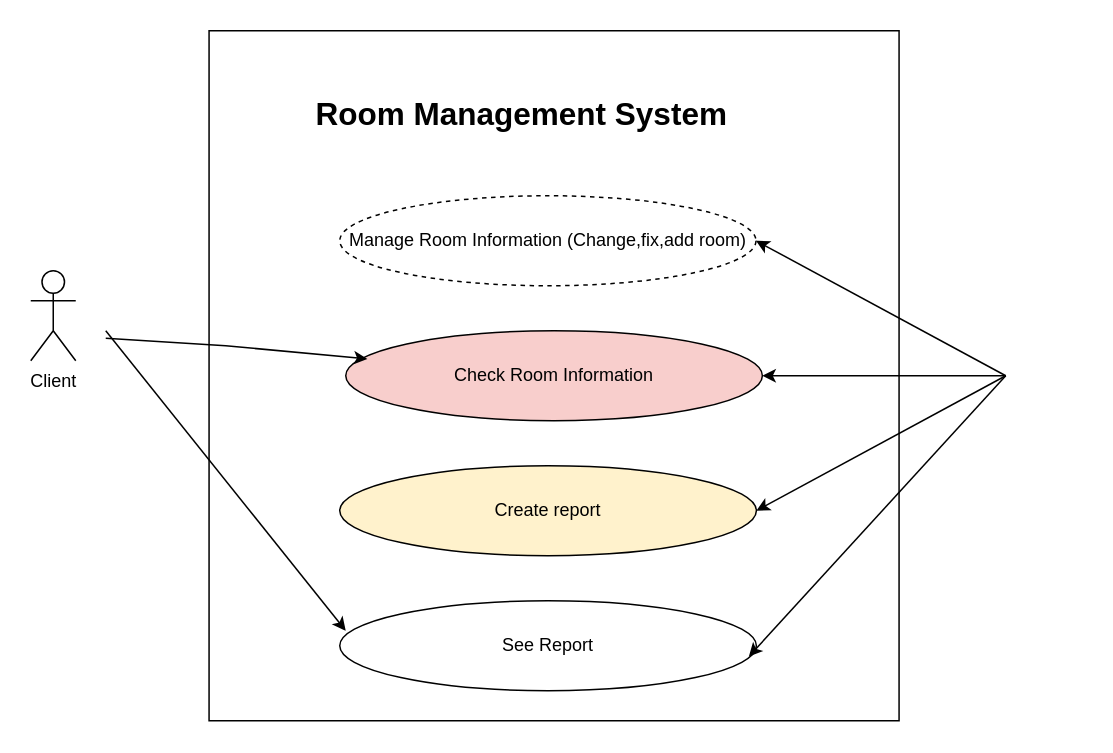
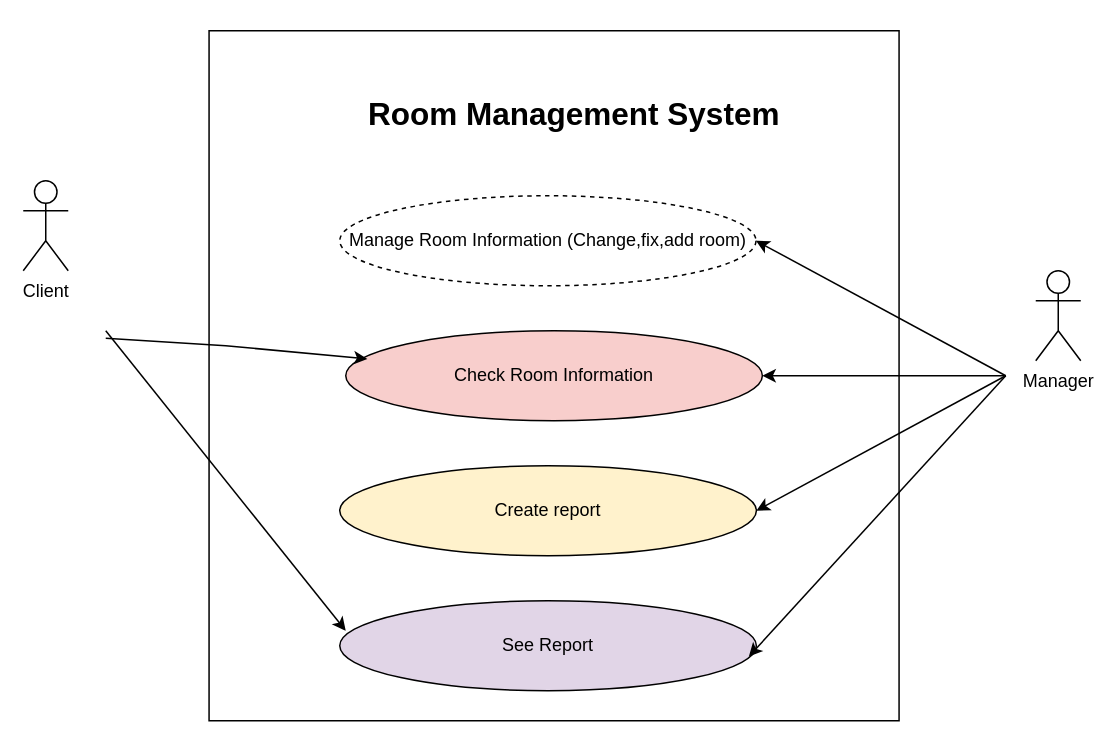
  <mxCell id="0" />
  <mxCell id="1" parent="0" />
  <mxCell id="2" value="" style="whiteSpace=wrap;html=1;aspect=fixed;" vertex="1" parent="1"><mxGeometry x="138.88" y="20" width="460" height="460" as="geometry" /></mxCell>
  <mxCell id="3" value="Manage Room Information (Change,fix,add room)" style="ellipse;whiteSpace=wrap;html=1;dashed=1;" vertex="1" parent="1"><mxGeometry x="226" y="130" width="277.5" height="60" as="geometry" /></mxCell>
- <mxCell id="4" value="Room Management System" style="text;html=1;strokeColor=none;fillColor=none;align=center;verticalAlign=middle;whiteSpace=wrap;rounded=0;fontSize=21;fontStyle=1" vertex="1" parent="1"><mxGeometry x="205" y="40" width="285" height="70" as="geometry" /></mxCell>
+ <mxCell id="4" value="Room Management System" style="text;html=1;strokeColor=none;fillColor=none;align=center;verticalAlign=middle;whiteSpace=wrap;rounded=0;fontSize=21;fontStyle=1" vertex="1" parent="1"><mxGeometry x="240" y="40" width="285" height="70" as="geometry" /></mxCell>
  <mxCell id="5" value="Create report" style="ellipse;whiteSpace=wrap;html=1;fillColor=#fff2cc;" vertex="1" parent="1"><mxGeometry x="226" y="310" width="277.75" height="60" as="geometry" /></mxCell>
  <mxCell id="6" value="Check Room Information" style="ellipse;whiteSpace=wrap;html=1;fillColor=#f8cecc;" vertex="1" parent="1"><mxGeometry x="230" y="220" width="277.75" height="60" as="geometry" /></mxCell>
- <mxCell id="7" value="Client" style="shape=umlActor;verticalLabelPosition=bottom;verticalAlign=top;html=1;outlineConnect=0;" vertex="1" parent="1"><mxGeometry x="20" y="180" width="30" height="60" as="geometry" /></mxCell>
+ <mxCell id="7" value="Client" style="shape=umlActor;verticalLabelPosition=bottom;verticalAlign=top;html=1;outlineConnect=0;" vertex="1" parent="1"><mxGeometry x="15" y="120" width="30" height="60" as="geometry" /></mxCell>
+ <mxCell id="8" value="Manager" style="shape=umlActor;verticalLabelPosition=bottom;verticalAlign=top;html=1;outlineConnect=0;" vertex="1" parent="1"><mxGeometry x="690" y="180" width="30" height="60" as="geometry" /></mxCell>
  <mxCell id="9" value="" style="endArrow=classic;html=1;rounded=0;" edge="1" parent="1"><mxGeometry width="50" height="50" relative="1" as="geometry"><mxPoint x="70" y="220" as="sourcePoint" /><mxPoint x="230" y="420" as="targetPoint" /><Array as="points"><mxPoint x="70" y="220" /></Array></mxGeometry></mxCell>
  <mxCell id="10" value="" style="endArrow=classic;html=1;rounded=0;entryX=0.052;entryY=0.313;entryDx=0;entryDy=0;entryPerimeter=0;" edge="1" parent="1" target="6"><mxGeometry width="50" height="50" relative="1" as="geometry"><mxPoint x="70" y="225" as="sourcePoint" /><mxPoint x="233.029" y="233.769" as="targetPoint" /><Array as="points"><mxPoint x="150" y="230" /></Array></mxGeometry></mxCell>
- <mxCell id="11" value="See Report" style="ellipse;whiteSpace=wrap;html=1;" vertex="1" parent="1"><mxGeometry x="226" y="400" width="277.75" height="60" as="geometry" /></mxCell>
+ <mxCell id="11" value="See Report" style="ellipse;whiteSpace=wrap;html=1;fillColor=#e1d5e7;" vertex="1" parent="1"><mxGeometry x="226" y="400" width="277.75" height="60" as="geometry" /></mxCell>
  <mxCell id="12" value="" style="endArrow=classic;html=1;rounded=0;entryX=0.982;entryY=0.62;entryDx=0;entryDy=0;entryPerimeter=0;" edge="1" parent="1" target="11"><mxGeometry width="50" height="50" relative="1" as="geometry"><mxPoint x="670" y="250" as="sourcePoint" /><mxPoint x="690" y="300" as="targetPoint" /></mxGeometry></mxCell>
  <mxCell id="13" value="" style="endArrow=classic;html=1;rounded=0;entryX=1;entryY=0.5;entryDx=0;entryDy=0;" edge="1" parent="1" target="5"><mxGeometry width="50" height="50" relative="1" as="geometry"><mxPoint x="670" y="250" as="sourcePoint" /><mxPoint x="700" y="260" as="targetPoint" /></mxGeometry></mxCell>
  <mxCell id="14" value="" style="endArrow=classic;html=1;rounded=0;entryX=1;entryY=0.5;entryDx=0;entryDy=0;" edge="1" parent="1" target="6"><mxGeometry width="50" height="50" relative="1" as="geometry"><mxPoint x="670" y="250" as="sourcePoint" /><mxPoint x="680" y="230" as="targetPoint" /></mxGeometry></mxCell>
  <mxCell id="15" value="" style="endArrow=classic;html=1;rounded=0;entryX=1;entryY=0.5;entryDx=0;entryDy=0;" edge="1" parent="1" target="3"><mxGeometry width="50" height="50" relative="1" as="geometry"><mxPoint x="670" y="250" as="sourcePoint" /><mxPoint x="690" y="185" as="targetPoint" /></mxGeometry></mxCell>
